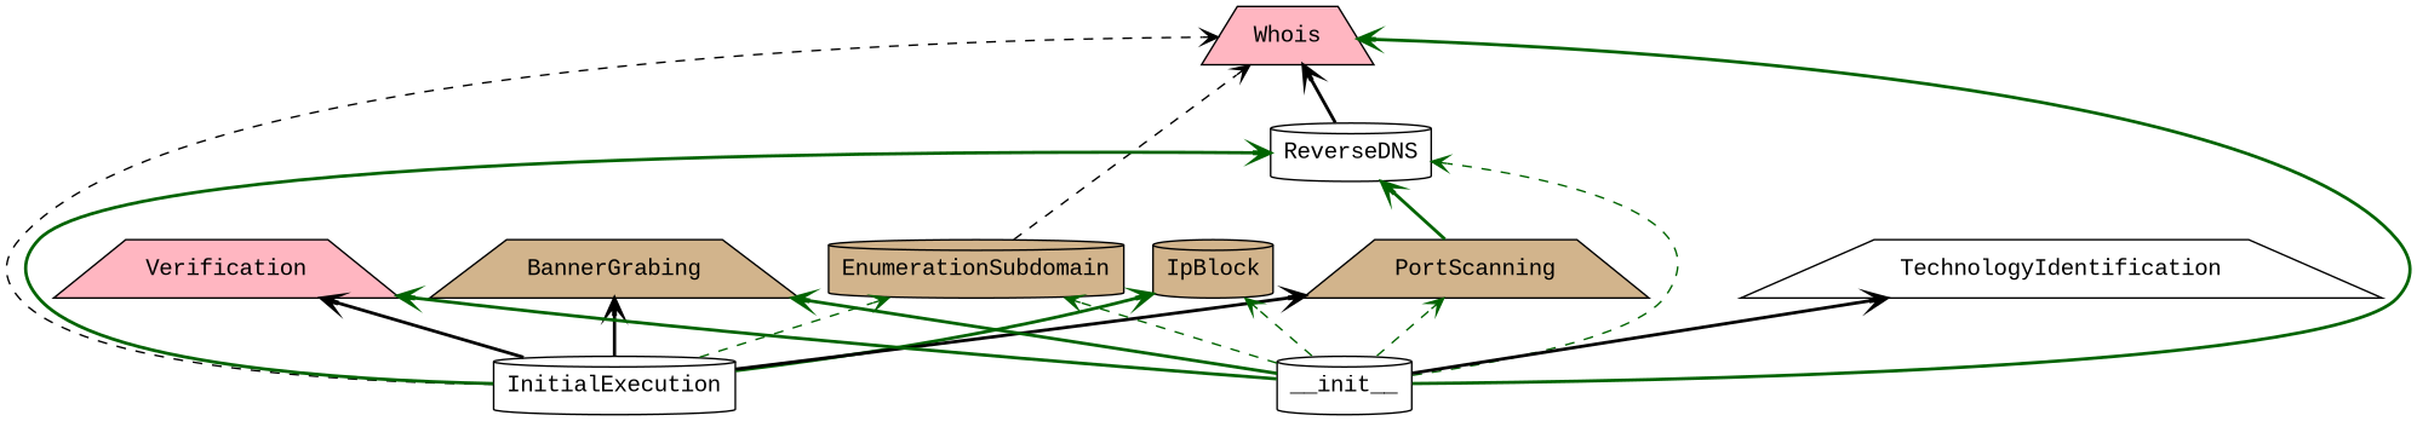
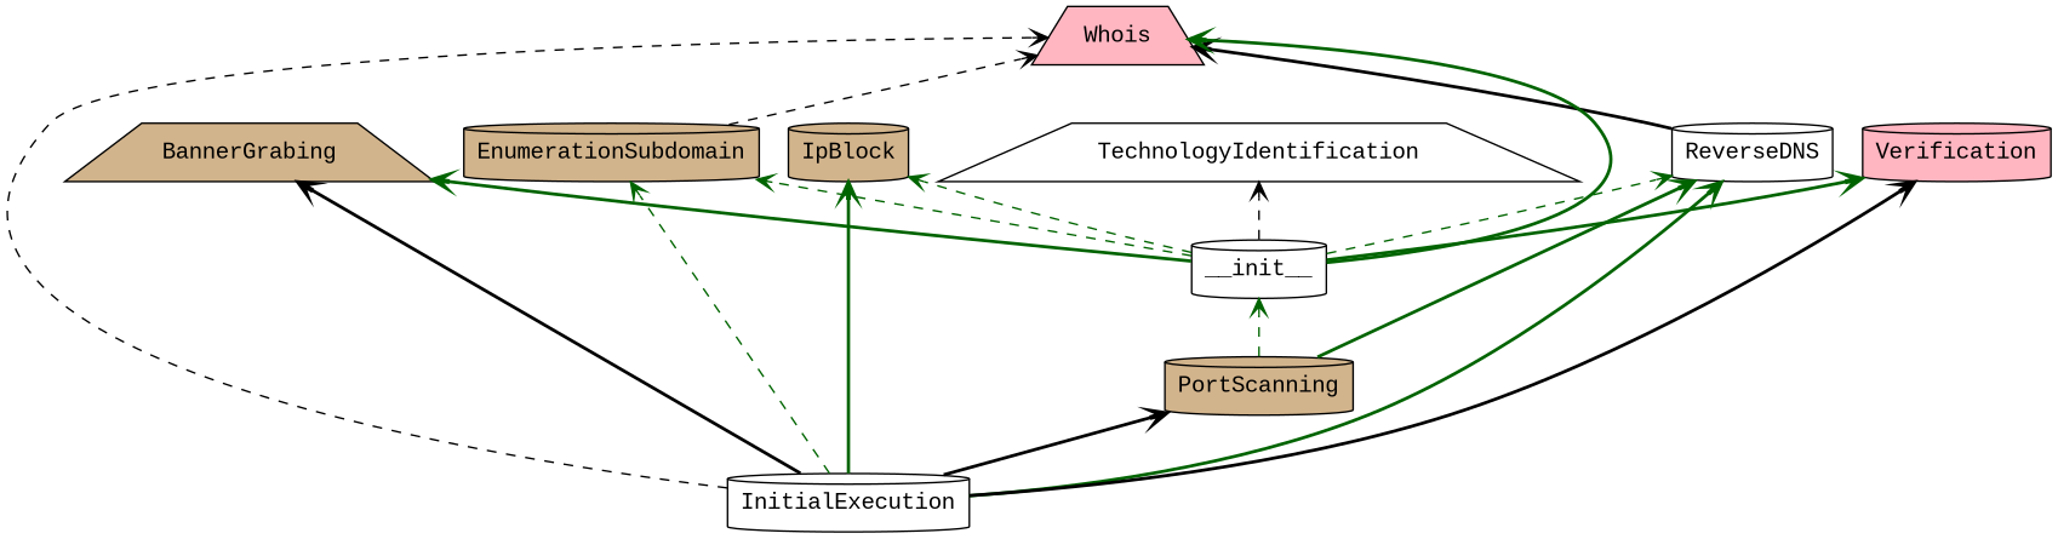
  digraph {
    fontname="Liberation Mono"
    rankdir=BT
    node [fillcolor=tan fontname="Liberation Mono" shape=trapezium style=filled]
    edge [arrowhead=open arrowtail=none color=darkgreen fontname="Liberation Mono" style=bold]
    n1 [label=BannerGrabing]
    n2 [label=EnumerationSubdomain shape=cylinder]
    n3 [fillcolor=lightpink label=Whois]
    n4 [fillcolor=white label=InitialExecution shape=cylinder]
    n5 [label=IpBlock shape=cylinder]
-   n6 [label=PortScanning]
+   n6 [label=PortScanning shape=cylinder]
    n7 [fillcolor=white label=ReverseDNS shape=cylinder]
-   n8 [fillcolor=lightpink label=Verification]
+   n8 [fillcolor=lightpink label=Verification shape=cylinder]
    n9 [fillcolor=white label=TechnologyIdentification]
    n10 [fillcolor=white label=__init__ shape=cylinder]
    n2 -> n3 [color=black style=dashed]
    n4 -> n1 [color=black]
    n4 -> n2 [style=dashed]
    n4 -> n3 [color=black style=dashed]
    n4 -> n5
    n4 -> n6 [color=black]
    n4 -> n7
    n4 -> n8 [color=black]
    n6 -> n7
    n7 -> n3 [color=black]
    n10 -> n1
    n10 -> n2 [style=dashed]
    n10 -> n3
    n10 -> n5 [style=dashed]
-   n10 -> n6 [style=dashed]
+   n6 -> n10 [style=dashed]
    n10 -> n7 [style=dashed]
    n10 -> n8
-   n10 -> n9 [color=black]
+   n10 -> n9 [color=black style=dashed]
  }
